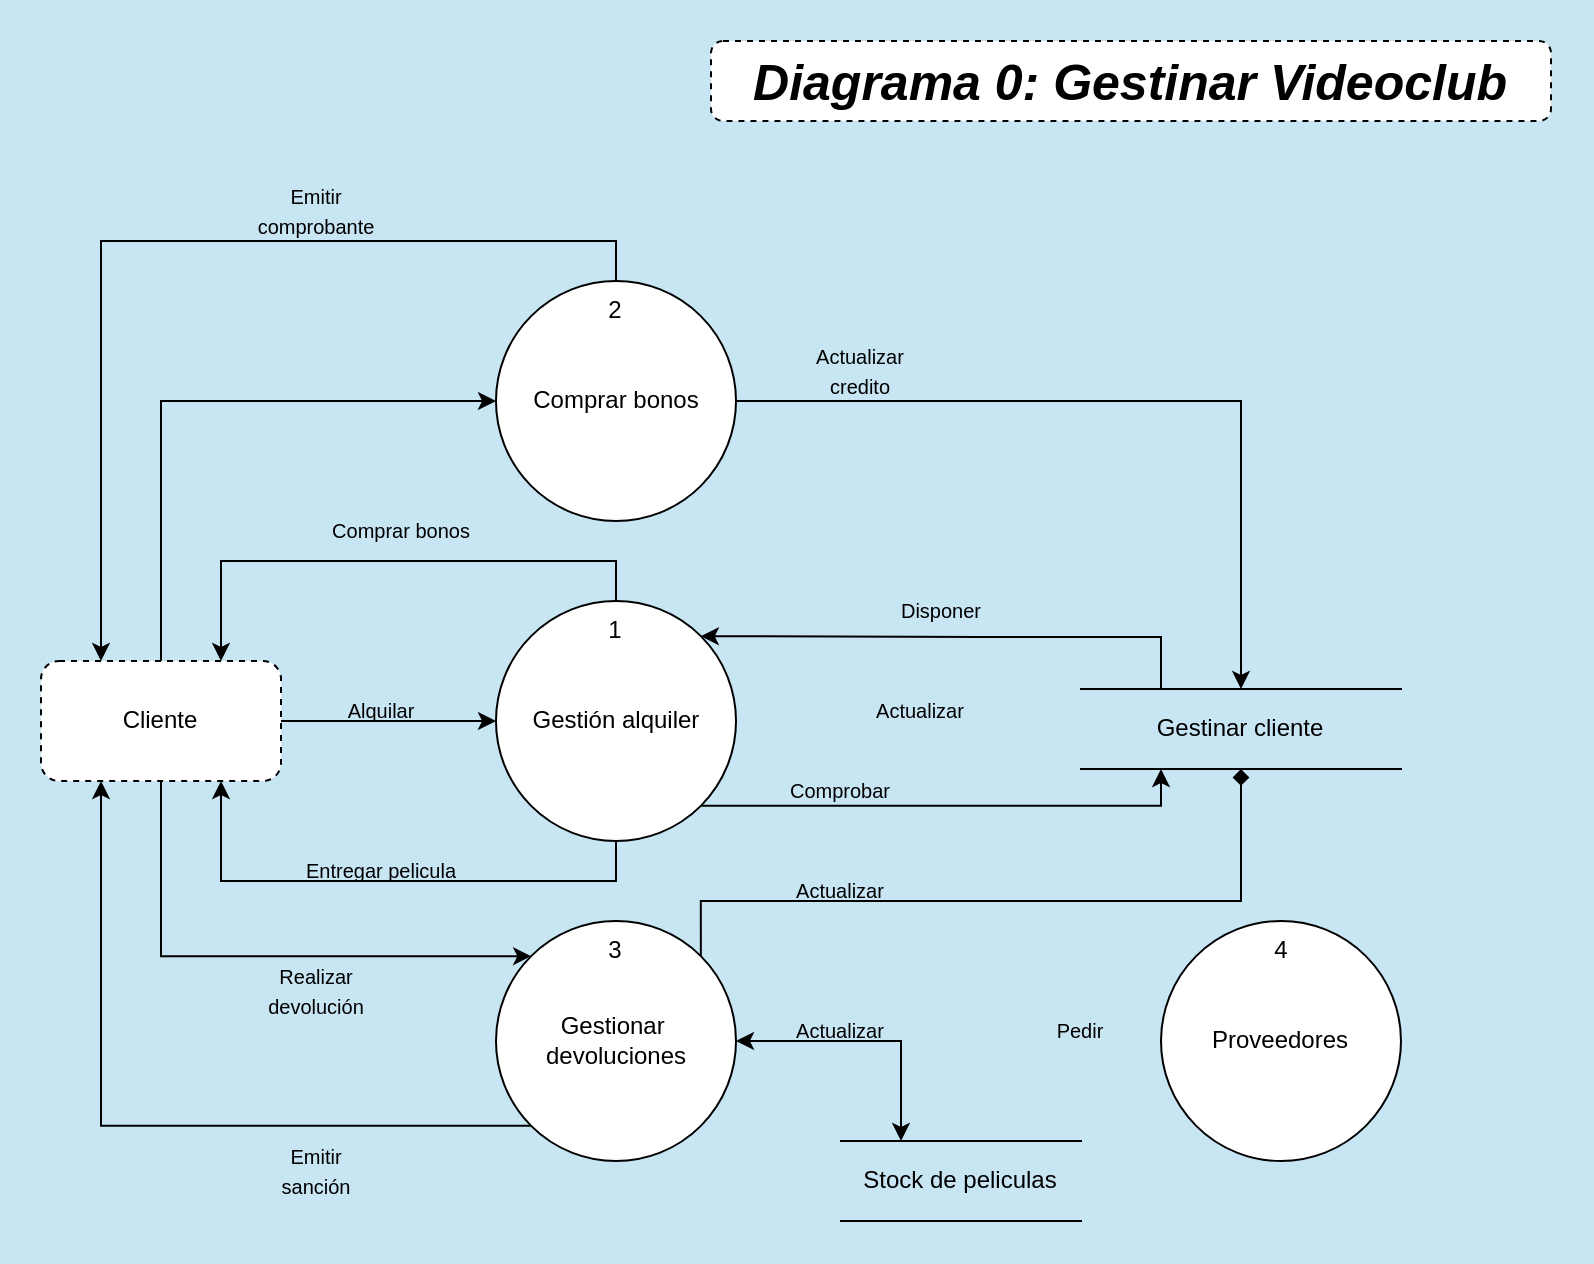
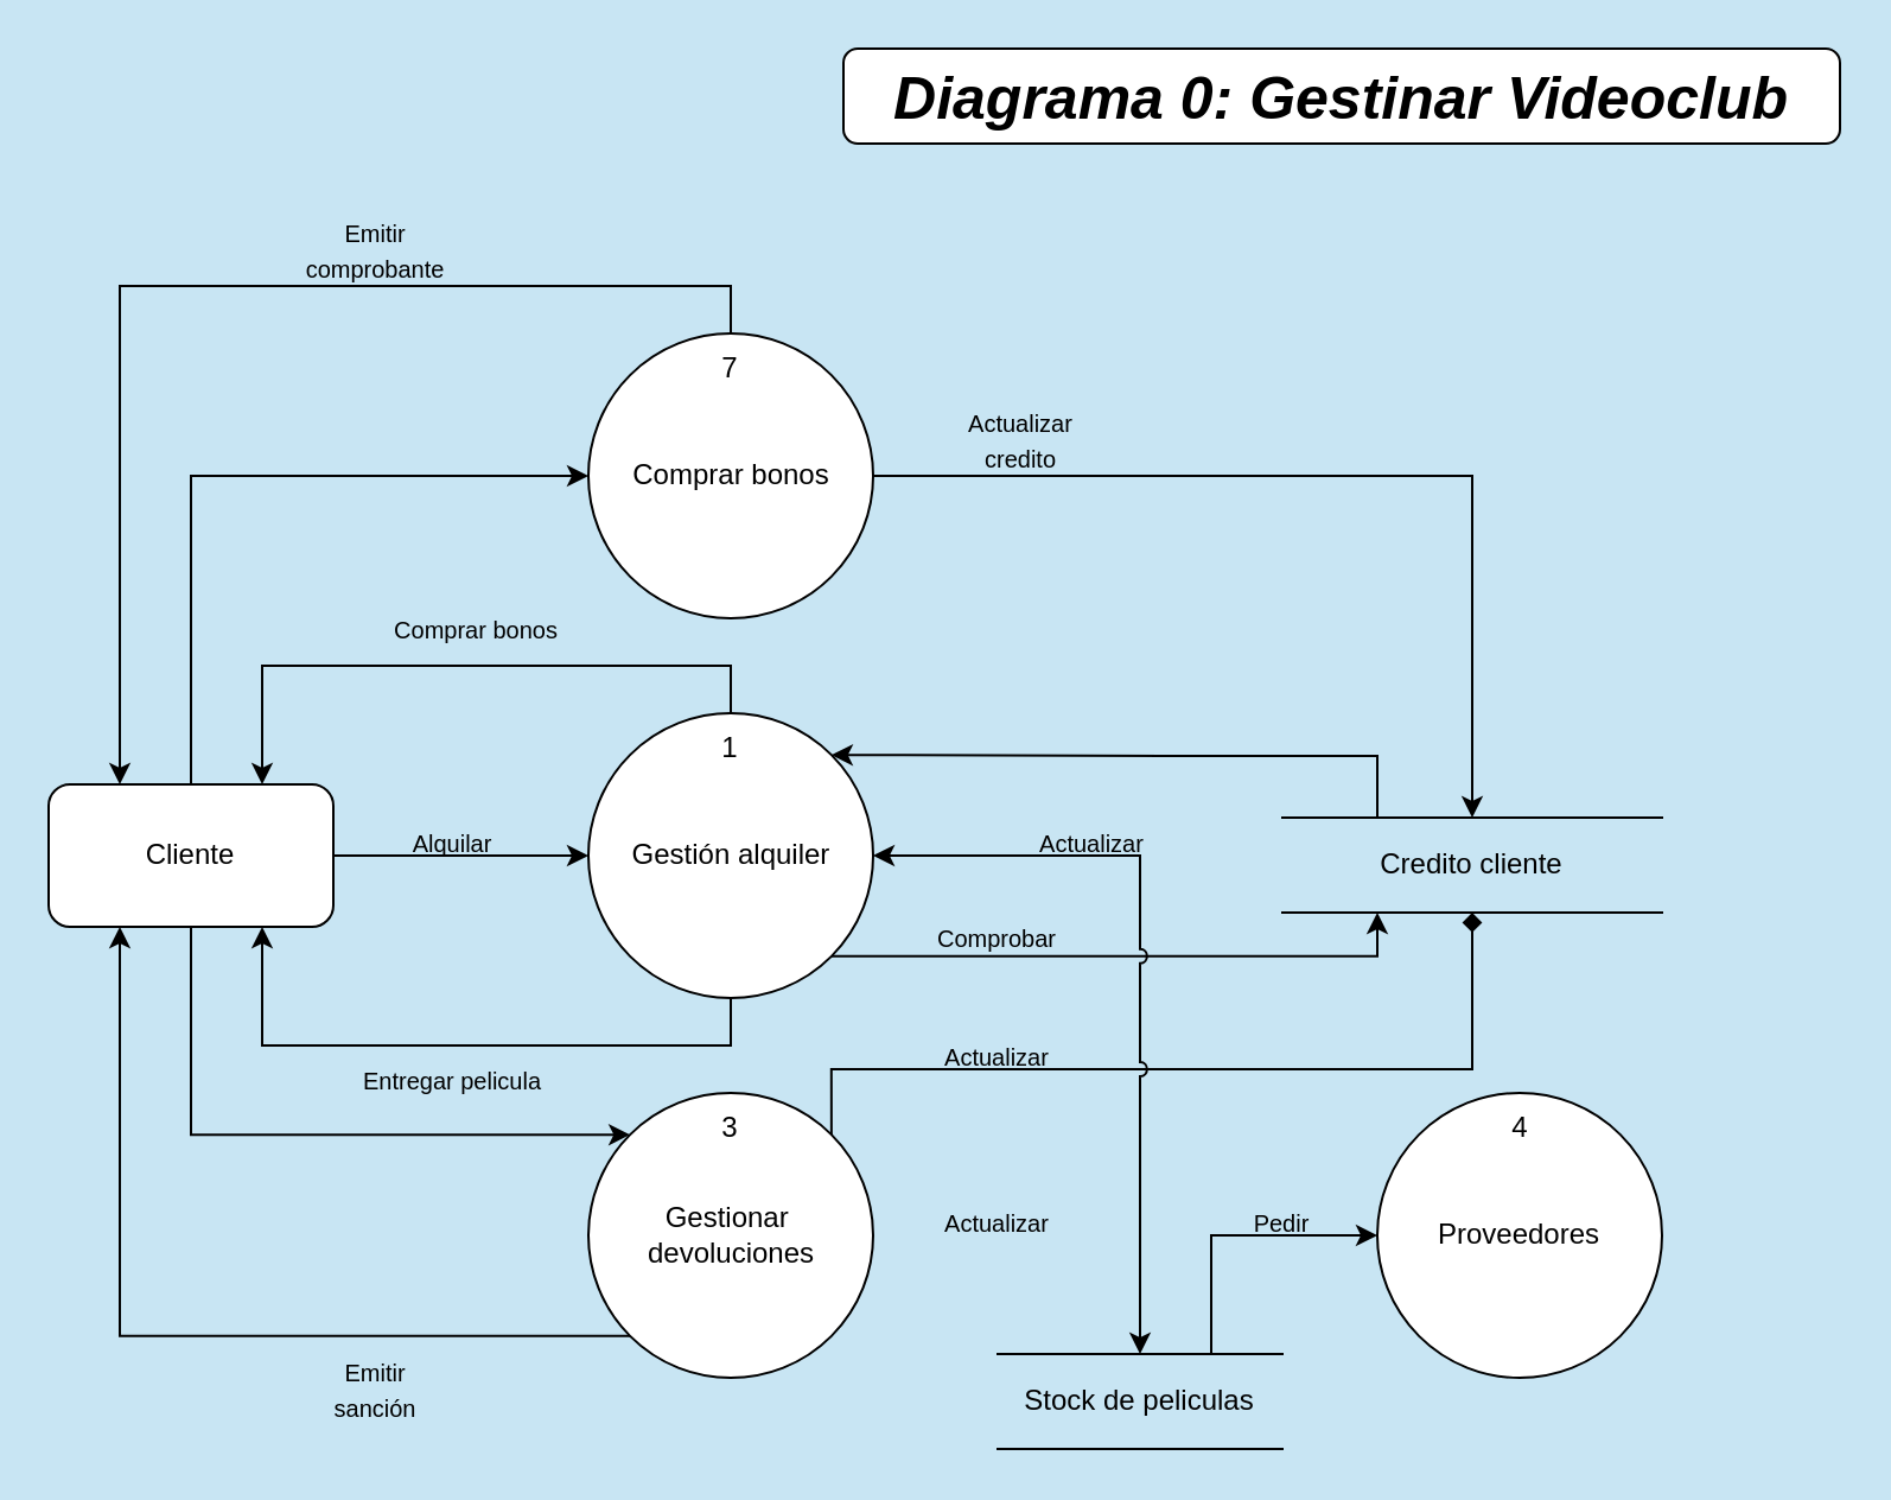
  <mxCell id="0" />
  <mxCell id="1" parent="0" />
- <mxCell id="2" value="&lt;font style=&quot;font-size: 25px;&quot;&gt;&lt;b&gt;&lt;i&gt;Diagrama 0: Gestinar Videoclub&lt;/i&gt;&lt;/b&gt;&lt;i&gt;&lt;br&gt;&lt;/i&gt;&lt;/font&gt;" style="rounded=1;whiteSpace=wrap;html=1;dashed=1;" parent="1" vertex="1"><mxGeometry x="355" y="20" width="420" height="40" as="geometry" /></mxCell>
+ <mxCell id="2" value="&lt;font style=&quot;font-size: 25px;&quot;&gt;&lt;b&gt;&lt;i&gt;Diagrama 0: Gestinar Videoclub&lt;/i&gt;&lt;/b&gt;&lt;i&gt;&lt;br&gt;&lt;/i&gt;&lt;/font&gt;" style="rounded=1;whiteSpace=wrap;html=1;" parent="1" vertex="1"><mxGeometry x="355" y="20" width="420" height="40" as="geometry" /></mxCell>
  <mxCell id="3" style="edgeStyle=orthogonalEdgeStyle;rounded=0;orthogonalLoop=1;jettySize=auto;html=1;exitX=0.5;exitY=0;exitDx=0;exitDy=0;entryX=0;entryY=0.5;entryDx=0;entryDy=0;" edge="1" parent="1" source="5" target="8"><mxGeometry relative="1" as="geometry" /></mxCell>
  <mxCell id="4" style="edgeStyle=orthogonalEdgeStyle;rounded=0;orthogonalLoop=1;jettySize=auto;html=1;exitX=1;exitY=0.5;exitDx=0;exitDy=0;entryX=0;entryY=0.5;entryDx=0;entryDy=0;" edge="1" parent="1" source="5" target="28"><mxGeometry relative="1" as="geometry" /></mxCell>
- <mxCell id="5" value="Cliente" style="rounded=1;whiteSpace=wrap;html=1;dashed=1;" vertex="1" parent="1"><mxGeometry x="20" y="330" width="120" height="60" as="geometry" /></mxCell>
+ <mxCell id="5" value="Cliente" style="rounded=1;whiteSpace=wrap;html=1;" vertex="1" parent="1"><mxGeometry x="20" y="330" width="120" height="60" as="geometry" /></mxCell>
  <mxCell id="6" style="edgeStyle=orthogonalEdgeStyle;rounded=0;orthogonalLoop=1;jettySize=auto;html=1;exitX=0.5;exitY=0;exitDx=0;exitDy=0;entryX=0.25;entryY=0;entryDx=0;entryDy=0;" edge="1" parent="1" source="8" target="5"><mxGeometry relative="1" as="geometry" /></mxCell>
  <mxCell id="7" style="edgeStyle=orthogonalEdgeStyle;rounded=0;orthogonalLoop=1;jettySize=auto;html=1;exitX=1;exitY=0.5;exitDx=0;exitDy=0;entryX=0.5;entryY=0;entryDx=0;entryDy=0;" edge="1" parent="1" source="8" target="11"><mxGeometry relative="1" as="geometry" /></mxCell>
  <mxCell id="8" value="Comprar bonos" style="ellipse;whiteSpace=wrap;html=1;aspect=fixed;" vertex="1" parent="1"><mxGeometry x="247.5" y="140" width="120" height="120" as="geometry" /></mxCell>
  <mxCell id="9" value="&lt;div&gt;1&lt;/div&gt;" style="text;html=1;strokeColor=none;fillColor=none;align=center;verticalAlign=middle;whiteSpace=wrap;rounded=0;" vertex="1" parent="1"><mxGeometry x="295" y="310" width="25" height="10" as="geometry" /></mxCell>
  <mxCell id="10" style="edgeStyle=orthogonalEdgeStyle;rounded=0;orthogonalLoop=1;jettySize=auto;html=1;exitX=0.25;exitY=0;exitDx=0;exitDy=0;entryX=1;entryY=0;entryDx=0;entryDy=0;" edge="1" parent="1" source="11" target="28"><mxGeometry relative="1" as="geometry"><Array as="points"><mxPoint x="580" y="318" /><mxPoint x="490" y="318" /></Array></mxGeometry></mxCell>
- <mxCell id="11" value="Gestinar cliente" style="shape=partialRectangle;whiteSpace=wrap;html=1;left=0;right=0;fillColor=none;" vertex="1" parent="1"><mxGeometry x="540" y="344" width="160" height="40" as="geometry" /></mxCell>
+ <mxCell id="11" value="Credito cliente" style="shape=partialRectangle;whiteSpace=wrap;html=1;left=0;right=0;fillColor=none;" vertex="1" parent="1"><mxGeometry x="540" y="344" width="160" height="40" as="geometry" /></mxCell>
  <mxCell id="12" value="&lt;font style=&quot;font-size: 10px;&quot;&gt;Emitir comprobante&lt;/font&gt;" style="text;html=1;strokeColor=none;fillColor=none;align=center;verticalAlign=middle;whiteSpace=wrap;rounded=0;" vertex="1" parent="1"><mxGeometry x="127.5" y="90" width="60" height="30" as="geometry" /></mxCell>
  <mxCell id="13" style="edgeStyle=orthogonalEdgeStyle;rounded=0;orthogonalLoop=1;jettySize=auto;html=1;exitX=0;exitY=0;exitDx=0;exitDy=0;entryX=0.5;entryY=1;entryDx=0;entryDy=0;startArrow=classic;startFill=1;endArrow=none;endFill=0;" edge="1" parent="1" source="17" target="5"><mxGeometry relative="1" as="geometry" /></mxCell>
  <mxCell id="14" style="edgeStyle=orthogonalEdgeStyle;rounded=0;orthogonalLoop=1;jettySize=auto;html=1;exitX=0;exitY=1;exitDx=0;exitDy=0;entryX=0.25;entryY=1;entryDx=0;entryDy=0;" edge="1" parent="1" source="17" target="5"><mxGeometry relative="1" as="geometry" /></mxCell>
- <mxCell id="15" style="rounded=0;orthogonalLoop=1;jettySize=auto;html=1;exitX=1;exitY=0.5;exitDx=0;exitDy=0;entryX=0.25;entryY=0;entryDx=0;entryDy=0;edgeStyle=orthogonalEdgeStyle;startArrow=classic;startFill=1;" edge="1" parent="1" source="17" target="21"><mxGeometry relative="1" as="geometry" /></mxCell>
  <mxCell id="16" style="edgeStyle=orthogonalEdgeStyle;rounded=0;orthogonalLoop=1;jettySize=auto;html=1;exitX=1;exitY=0;exitDx=0;exitDy=0;entryX=0.5;entryY=1;entryDx=0;entryDy=0;endArrow=diamond;" edge="1" parent="1" source="17" target="11"><mxGeometry relative="1" as="geometry"><Array as="points"><mxPoint x="350" y="450" /><mxPoint x="620" y="450" /></Array></mxGeometry></mxCell>
  <mxCell id="17" value="&lt;div&gt;Gestionar&amp;nbsp;&lt;/div&gt;&lt;div&gt;devoluciones&lt;/div&gt;" style="ellipse;whiteSpace=wrap;html=1;aspect=fixed;" vertex="1" parent="1"><mxGeometry x="247.5" y="460" width="120" height="120" as="geometry" /></mxCell>
- <mxCell id="18" value="&lt;font style=&quot;font-size: 10px;&quot;&gt;Realizar devolución&lt;/font&gt;" style="text;html=1;strokeColor=none;fillColor=none;align=center;verticalAlign=middle;whiteSpace=wrap;rounded=0;" vertex="1" parent="1"><mxGeometry x="127.5" y="480" width="60" height="30" as="geometry" /></mxCell>
  <mxCell id="19" value="3" style="text;html=1;strokeColor=none;fillColor=none;align=center;verticalAlign=middle;whiteSpace=wrap;rounded=0;" vertex="1" parent="1"><mxGeometry x="295" y="470" width="25" height="10" as="geometry" /></mxCell>
  <mxCell id="20" value="&lt;font style=&quot;font-size: 10px;&quot;&gt;Emitir sanción&lt;/font&gt;" style="text;html=1;strokeColor=none;fillColor=none;align=center;verticalAlign=middle;whiteSpace=wrap;rounded=0;" vertex="1" parent="1"><mxGeometry x="127.5" y="570" width="60" height="30" as="geometry" /></mxCell>
  <mxCell id="21" value="Stock de peliculas" style="shape=partialRectangle;whiteSpace=wrap;html=1;left=0;right=0;fillColor=none;" vertex="1" parent="1"><mxGeometry x="420" y="570" width="120" height="40" as="geometry" /></mxCell>
+ <mxCell id="22" style="rounded=0;orthogonalLoop=1;jettySize=auto;html=1;exitX=0;exitY=0.5;exitDx=0;exitDy=0;entryX=0.75;entryY=0;entryDx=0;entryDy=0;startArrow=classic;startFill=1;endArrow=none;endFill=0;edgeStyle=orthogonalEdgeStyle;" edge="1" parent="1" source="23" target="21"><mxGeometry relative="1" as="geometry" /></mxCell>
  <mxCell id="23" value="Proveedores" style="ellipse;whiteSpace=wrap;html=1;aspect=fixed;" vertex="1" parent="1"><mxGeometry x="580" y="460" width="120" height="120" as="geometry" /></mxCell>
  <mxCell id="24" style="edgeStyle=orthogonalEdgeStyle;rounded=0;orthogonalLoop=1;jettySize=auto;html=1;exitX=1;exitY=1;exitDx=0;exitDy=0;entryX=0.25;entryY=1;entryDx=0;entryDy=0;" edge="1" parent="1" source="28" target="11"><mxGeometry relative="1" as="geometry"><Array as="points"><mxPoint x="580" y="402" /></Array></mxGeometry></mxCell>
  <mxCell id="25" style="edgeStyle=orthogonalEdgeStyle;rounded=0;orthogonalLoop=1;jettySize=auto;html=1;exitX=0.5;exitY=0;exitDx=0;exitDy=0;entryX=0.75;entryY=0;entryDx=0;entryDy=0;" edge="1" parent="1" source="28" target="5"><mxGeometry relative="1" as="geometry" /></mxCell>
  <mxCell id="26" style="edgeStyle=orthogonalEdgeStyle;rounded=0;orthogonalLoop=1;jettySize=auto;html=1;exitX=0.5;exitY=1;exitDx=0;exitDy=0;entryX=0.75;entryY=1;entryDx=0;entryDy=0;" edge="1" parent="1" source="28" target="5"><mxGeometry relative="1" as="geometry" /></mxCell>
+ <mxCell id="27" style="edgeStyle=orthogonalEdgeStyle;rounded=0;orthogonalLoop=1;jettySize=auto;html=1;exitX=1;exitY=0.5;exitDx=0;exitDy=0;jumpStyle=arc;startArrow=classic;startFill=1;" edge="1" parent="1" source="28" target="21"><mxGeometry relative="1" as="geometry" /></mxCell>
  <mxCell id="28" value="Gestión alquiler" style="ellipse;whiteSpace=wrap;html=1;aspect=fixed;" vertex="1" parent="1"><mxGeometry x="247.5" y="300" width="120" height="120" as="geometry" /></mxCell>
  <mxCell id="29" value="&lt;font style=&quot;font-size: 10px;&quot;&gt;Actualizar credito&lt;/font&gt;" style="text;html=1;strokeColor=none;fillColor=none;align=center;verticalAlign=middle;whiteSpace=wrap;rounded=0;" vertex="1" parent="1"><mxGeometry x="400" y="170" width="60" height="30" as="geometry" /></mxCell>
  <mxCell id="30" value="&lt;font style=&quot;font-size: 10px;&quot;&gt;Comprobar&lt;/font&gt;" style="text;html=1;strokeColor=none;fillColor=none;align=center;verticalAlign=middle;whiteSpace=wrap;rounded=0;" vertex="1" parent="1"><mxGeometry x="390" y="380" width="60" height="30" as="geometry" /></mxCell>
  <mxCell id="31" value="&lt;font style=&quot;font-size: 10px;&quot;&gt;Alquilar&lt;/font&gt;" style="text;html=1;align=center;verticalAlign=middle;resizable=0;points=[];autosize=1;strokeColor=none;fillColor=none;" vertex="1" parent="1"><mxGeometry x="160" y="340" width="60" height="30" as="geometry" /></mxCell>
- <mxCell id="32" value="&lt;font style=&quot;font-size: 10px;&quot;&gt;Disponer&lt;/font&gt;" style="text;html=1;align=center;verticalAlign=middle;resizable=0;points=[];autosize=1;strokeColor=none;fillColor=none;" vertex="1" parent="1"><mxGeometry x="440" y="290" width="60" height="30" as="geometry" /></mxCell>
  <mxCell id="33" value="&lt;div style=&quot;font-size: 11px;&quot;&gt;&lt;font style=&quot;font-size: 10px;&quot;&gt;Comprar bonos&lt;/font&gt;&lt;/div&gt;" style="text;html=1;align=center;verticalAlign=middle;resizable=0;points=[];autosize=1;strokeColor=none;fillColor=none;" vertex="1" parent="1"><mxGeometry x="155" y="250" width="90" height="30" as="geometry" /></mxCell>
  <mxCell id="34" value="1" style="text;html=1;strokeColor=none;fillColor=none;align=center;verticalAlign=middle;whiteSpace=wrap;rounded=0;" vertex="1" parent="1"><mxGeometry x="295" y="310" width="25" height="10" as="geometry" /></mxCell>
- <mxCell id="35" value="2" style="text;html=1;strokeColor=none;fillColor=none;align=center;verticalAlign=middle;whiteSpace=wrap;rounded=0;" vertex="1" parent="1"><mxGeometry x="295" y="150" width="25" height="10" as="geometry" /></mxCell>
+ <mxCell id="35" value="7" style="text;html=1;strokeColor=none;fillColor=none;align=center;verticalAlign=middle;whiteSpace=wrap;rounded=0;" vertex="1" parent="1"><mxGeometry x="295" y="150" width="25" height="10" as="geometry" /></mxCell>
  <mxCell id="36" value="&lt;font style=&quot;font-size: 10px;&quot;&gt;Actualizar&lt;/font&gt;" style="text;html=1;strokeColor=none;fillColor=none;align=center;verticalAlign=middle;whiteSpace=wrap;rounded=0;" vertex="1" parent="1"><mxGeometry x="390" y="500" width="60" height="30" as="geometry" /></mxCell>
  <mxCell id="37" value="&lt;font style=&quot;font-size: 10px;&quot;&gt;Pedir&lt;/font&gt;" style="text;html=1;strokeColor=none;fillColor=none;align=center;verticalAlign=middle;whiteSpace=wrap;rounded=0;" vertex="1" parent="1"><mxGeometry x="510" y="500" width="60" height="30" as="geometry" /></mxCell>
- <mxCell id="38" value="&lt;font style=&quot;font-size: 10px;&quot;&gt;Entregar pelicula&lt;/font&gt;" style="text;html=1;align=center;verticalAlign=middle;resizable=0;points=[];autosize=1;strokeColor=none;fillColor=none;" vertex="1" parent="1"><mxGeometry x="140" y="420" width="100" height="30" as="geometry" /></mxCell>
+ <mxCell id="38" value="&lt;font style=&quot;font-size: 10px;&quot;&gt;Entregar pelicula&lt;/font&gt;" style="text;html=1;align=center;verticalAlign=middle;resizable=0;points=[];autosize=1;strokeColor=none;fillColor=none;" vertex="1" parent="1"><mxGeometry x="140" y="440" width="100" height="30" as="geometry" /></mxCell>
  <mxCell id="39" value="4" style="text;html=1;strokeColor=none;fillColor=none;align=center;verticalAlign=middle;whiteSpace=wrap;rounded=0;" vertex="1" parent="1"><mxGeometry x="627.5" y="470" width="25" height="10" as="geometry" /></mxCell>
  <mxCell id="40" value="&lt;font style=&quot;font-size: 10px;&quot;&gt;Actualizar&lt;/font&gt;" style="text;html=1;strokeColor=none;fillColor=none;align=center;verticalAlign=middle;whiteSpace=wrap;rounded=0;" vertex="1" parent="1"><mxGeometry x="390" y="430" width="60" height="30" as="geometry" /></mxCell>
  <mxCell id="41" value="&lt;font style=&quot;font-size: 10px;&quot;&gt;Actualizar&lt;/font&gt;" style="text;html=1;strokeColor=none;fillColor=none;align=center;verticalAlign=middle;whiteSpace=wrap;rounded=0;" vertex="1" parent="1"><mxGeometry x="430" y="340" width="60" height="30" as="geometry" /></mxCell>
